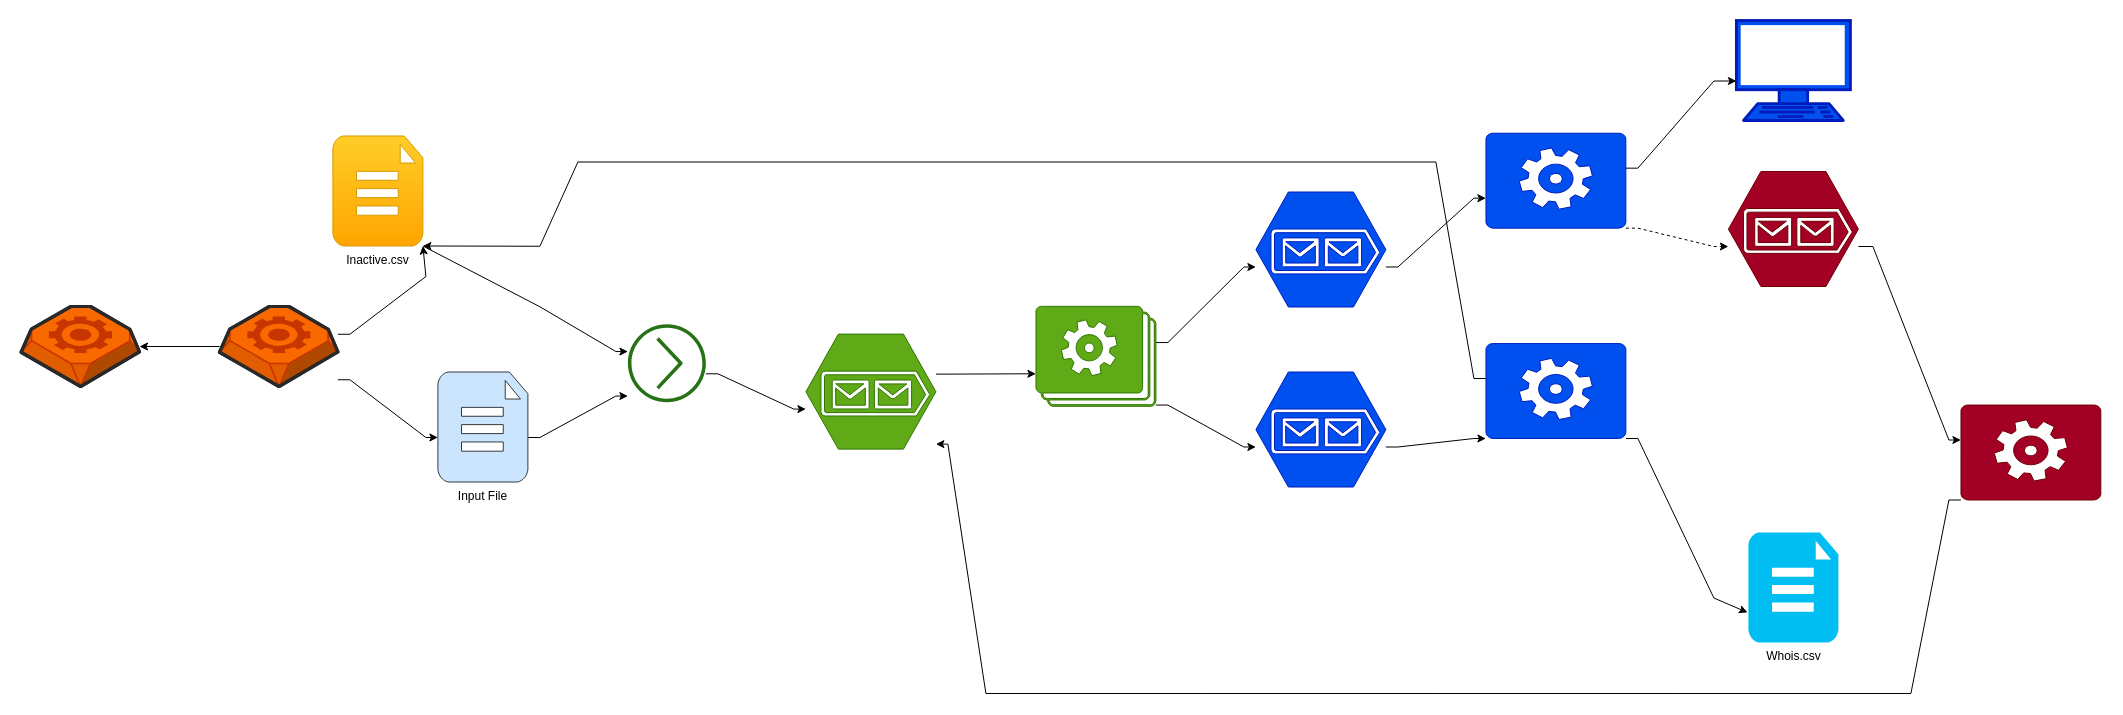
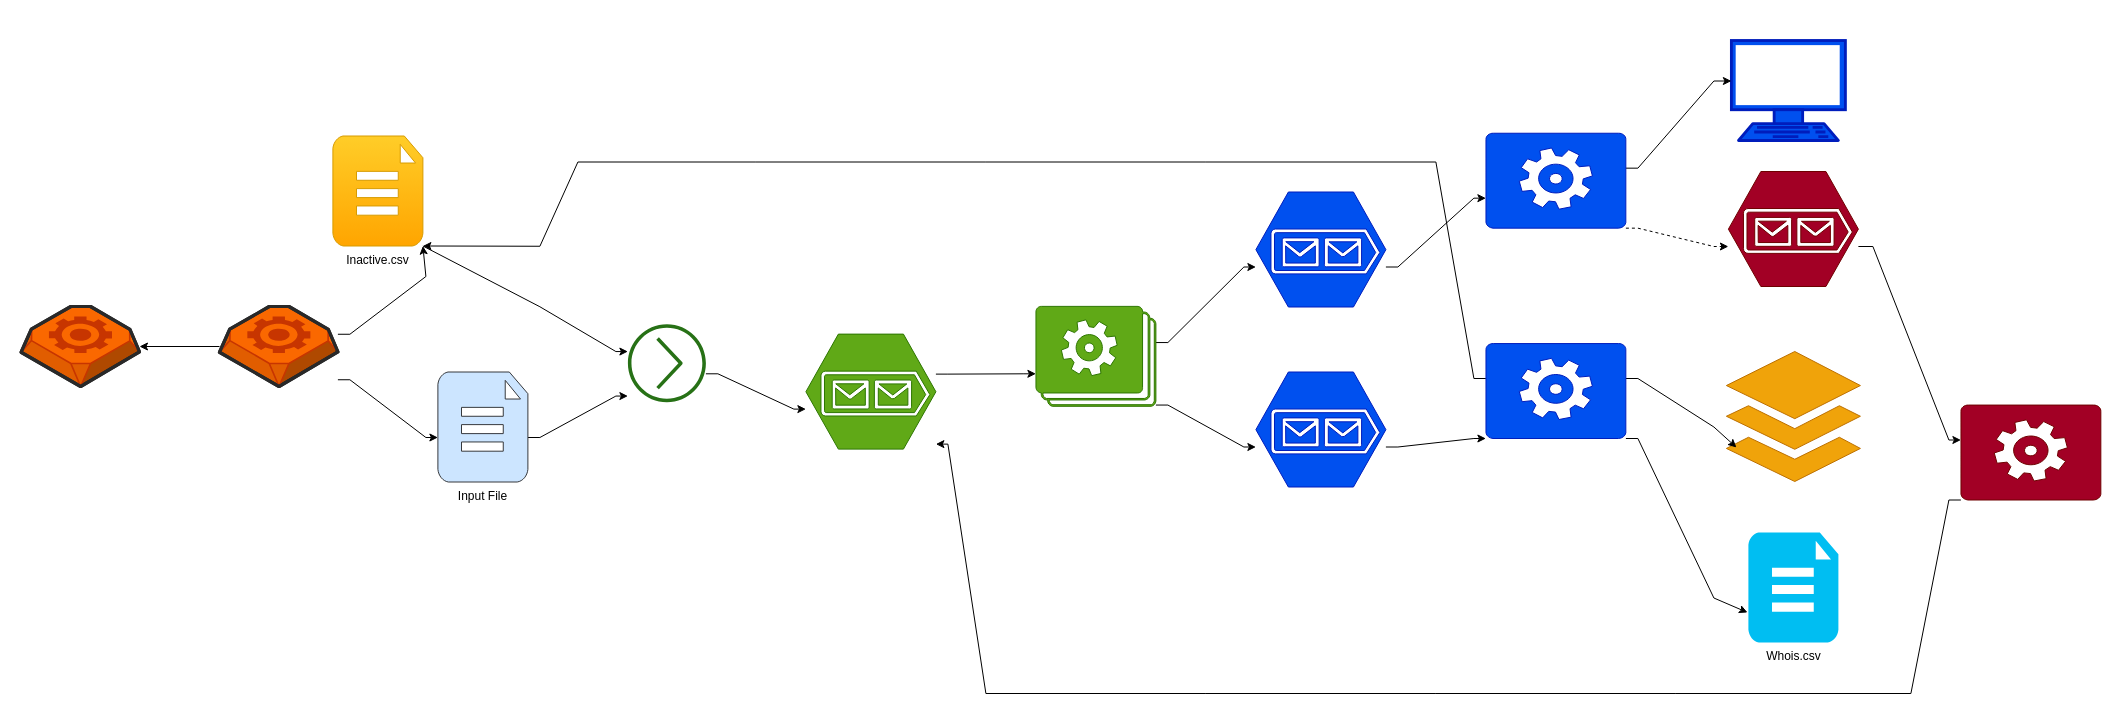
  <mxCell id="0" />
  <mxCell id="1" parent="0" />
  <mxCell id="2" value="" style="edgeStyle=orthogonalEdgeStyle;rounded=0;orthogonalLoop=1;jettySize=auto;html=1;noEdgeStyle=1;orthogonal=1;" parent="1" source="4" target="16" edge="1"><mxGeometry relative="1" as="geometry"><Array as="points"><mxPoint x="349.4" y="333.75" /><mxPoint x="425.4" y="276" /></Array></mxGeometry></mxCell>
  <mxCell id="3" value="" style="edgeStyle=orthogonalEdgeStyle;rounded=0;orthogonalLoop=1;jettySize=auto;html=1;" edge="1" parent="1" source="4" target="35"><mxGeometry relative="1" as="geometry" /></mxCell>
  <mxCell id="4" value="Main" style="verticalLabelPosition=bottom;html=1;verticalAlign=top;strokeWidth=1;align=center;outlineConnect=0;dashed=0;outlineConnect=0;shape=mxgraph.aws3d.worker;fillColor=#fa6800;strokeColor=#C73500;aspect=fixed;fontColor=#ffffff;" parent="1" vertex="1"><mxGeometry x="219" y="306" width="118.4" height="80" as="geometry" /></mxCell>
  <mxCell id="5" style="edgeStyle=orthogonalEdgeStyle;rounded=0;orthogonalLoop=1;jettySize=auto;html=1;noEdgeStyle=1;orthogonal=1;" parent="1" source="16" target="6" edge="1"><mxGeometry relative="1" as="geometry"><mxPoint x="639" y="470" as="targetPoint" /><mxPoint x="527.4" y="446" as="sourcePoint" /><Array as="points"><mxPoint x="539.4" y="306.25" /><mxPoint x="615.4" y="351.061" /></Array></mxGeometry></mxCell>
  <mxCell id="6" value="&lt;font color=&quot;#ffffff&quot;&gt;Read Line&lt;/font&gt;" style="outlineConnect=0;fontColor=#232F3E;gradientColor=none;fillColor=#277116;strokeColor=none;dashed=0;verticalLabelPosition=bottom;verticalAlign=top;align=center;html=1;fontSize=12;fontStyle=0;aspect=fixed;pointerEvents=1;shape=mxgraph.aws4.action;" parent="1" vertex="1"><mxGeometry x="627.4" y="323.811" width="78" height="78" as="geometry" /></mxCell>
  <mxCell id="7" style="edgeStyle=orthogonalEdgeStyle;rounded=0;orthogonalLoop=1;jettySize=auto;html=1;noEdgeStyle=1;orthogonal=1;" parent="1" source="8" target="6" edge="1"><mxGeometry relative="1" as="geometry"><mxPoint x="619" y="280" as="targetPoint" /><mxPoint x="525.4" y="285" as="sourcePoint" /><Array as="points"><mxPoint x="539.4" y="437" /><mxPoint x="615.4" y="395.561" /></Array></mxGeometry></mxCell>
  <mxCell id="8" value="Input File" style="verticalLabelPosition=bottom;html=1;verticalAlign=top;align=center;strokeColor=#36393d;fillColor=#cce5ff;shape=mxgraph.azure.file_2;pointerEvents=1;" parent="1" vertex="1"><mxGeometry x="437.4" y="371.5" width="90" height="110" as="geometry" /></mxCell>
  <mxCell id="9" style="edgeStyle=orthogonalEdgeStyle;rounded=0;orthogonalLoop=1;jettySize=auto;html=1;noEdgeStyle=1;orthogonal=1;" parent="1" source="4" target="8" edge="1"><mxGeometry relative="1" as="geometry"><mxPoint x="369" y="250" as="targetPoint" /><mxPoint x="337.4" y="365.5" as="sourcePoint" /><Array as="points"><mxPoint x="349.4" y="379.25" /><mxPoint x="425.4" y="437" /></Array></mxGeometry></mxCell>
  <mxCell id="10" style="edgeStyle=orthogonalEdgeStyle;rounded=0;orthogonalLoop=1;jettySize=auto;html=1;noEdgeStyle=1;orthogonal=1;" parent="1" source="6" target="21" edge="1"><mxGeometry relative="1" as="geometry"><mxPoint x="779" y="785.5" as="targetPoint" /><mxPoint x="705.4" y="785.5" as="sourcePoint" /><Array as="points"><mxPoint x="717.4" y="373.311" /><mxPoint x="793.4" y="408.612" /></Array></mxGeometry></mxCell>
  <mxCell id="11" style="edgeStyle=orthogonalEdgeStyle;rounded=0;orthogonalLoop=1;jettySize=auto;html=1;noEdgeStyle=1;orthogonal=1;" parent="1" source="13" target="24" edge="1"><mxGeometry relative="1" as="geometry"><Array as="points"><mxPoint x="1167.4" y="342.061" /><mxPoint x="1243.4" y="266.5" /></Array></mxGeometry></mxCell>
  <mxCell id="12" style="edgeStyle=orthogonalEdgeStyle;rounded=0;orthogonalLoop=1;jettySize=auto;html=1;noEdgeStyle=1;orthogonal=1;" parent="1" source="13" target="26" edge="1"><mxGeometry relative="1" as="geometry"><Array as="points"><mxPoint x="1167.4" y="404.561" /><mxPoint x="1243.4" y="446.5" /></Array></mxGeometry></mxCell>
  <mxCell id="13" value="Tester&lt;br&gt;Threads" style="verticalLabelPosition=bottom;html=1;verticalAlign=top;align=center;strokeColor=#2D7600;fillColor=#60a917;shape=mxgraph.azure.worker_roles;fontColor=#ffffff;" parent="1" vertex="1"><mxGeometry x="1035.4" y="305.811" width="120" height="100" as="geometry" /></mxCell>
  <mxCell id="14" style="edgeStyle=orthogonalEdgeStyle;rounded=0;orthogonalLoop=1;jettySize=auto;html=1;noEdgeStyle=1;orthogonal=1;" parent="1" source="21" target="13" edge="1"><mxGeometry relative="1" as="geometry"><mxPoint x="829" y="450" as="targetPoint" /><mxPoint x="870.4" y="591" as="sourcePoint" /><Array as="points"><mxPoint x="947.4" y="373.612" /><mxPoint x="1023.4" y="373.311" /></Array></mxGeometry></mxCell>
  <mxCell id="15" value="Miner&lt;br&gt;Queue" style="verticalLabelPosition=bottom;html=1;verticalAlign=top;align=center;strokeColor=#6F0000;fillColor=#a20025;shape=mxgraph.azure.storage_queue;fontColor=#ffffff;" parent="1" vertex="1"><mxGeometry x="1727.9" y="171" width="130" height="115" as="geometry" /></mxCell>
  <mxCell id="16" value="Inactive.csv" style="verticalLabelPosition=bottom;html=1;verticalAlign=top;align=center;strokeColor=#d79b00;fillColor=#ffcd28;shape=mxgraph.azure.file_2;pointerEvents=1;gradientColor=#ffa500;" parent="1" vertex="1"><mxGeometry x="332.4" y="135.5" width="90" height="110" as="geometry" /></mxCell>
  <mxCell id="17" value="Whois.csv" style="verticalLabelPosition=bottom;html=1;verticalAlign=top;align=center;strokeColor=none;fillColor=#00BEF2;shape=mxgraph.azure.file_2;pointerEvents=1;" parent="1" vertex="1"><mxGeometry x="1747.9" y="532" width="90" height="110" as="geometry" /></mxCell>
+ <mxCell id="18" value="output/input_file_name/..." style="html=1;aspect=fixed;strokeColor=#BD7000;shadow=0;align=center;verticalAlign=top;fillColor=#f0a30a;shape=mxgraph.gcp2.files;labelPosition=center;verticalLabelPosition=bottom;fontColor=#ffffff;" parent="1" vertex="1"><mxGeometry x="1725.89" y="351" width="134.02" height="130" as="geometry" /></mxCell>
  <mxCell id="19" value="Miner&lt;br&gt;Thread" style="verticalLabelPosition=bottom;html=1;verticalAlign=top;align=center;strokeColor=#6F0000;fillColor=#a20025;shape=mxgraph.azure.worker_role;fontColor=#ffffff;" parent="1" vertex="1"><mxGeometry x="1960.4" y="404.5" width="140" height="95" as="geometry" /></mxCell>
  <mxCell id="20" style="edgeStyle=orthogonalEdgeStyle;rounded=0;orthogonalLoop=1;jettySize=auto;html=1;noEdgeStyle=1;orthogonal=1;" parent="1" source="15" target="19" edge="1"><mxGeometry relative="1" as="geometry"><mxPoint x="1649" y="180" as="targetPoint" /><mxPoint x="1727.9" y="157.5" as="sourcePoint" /><Array as="points"><mxPoint x="1872.4" y="246" /><mxPoint x="1948.4" y="439.5" /></Array></mxGeometry></mxCell>
  <mxCell id="21" value="Tester&lt;br&gt;Queue" style="verticalLabelPosition=bottom;html=1;verticalAlign=top;align=center;strokeColor=#2D7600;fillColor=#60a917;shape=mxgraph.azure.storage_queue;fontColor=#ffffff;" parent="1" vertex="1"><mxGeometry x="805.4" y="333.612" width="130" height="115" as="geometry" /></mxCell>
  <mxCell id="22" style="edgeStyle=orthogonalEdgeStyle;rounded=0;orthogonalLoop=1;jettySize=auto;html=1;noEdgeStyle=1;orthogonal=1;" parent="1" source="19" target="21" edge="1"><mxGeometry relative="1" as="geometry"><mxPoint x="819" y="100" as="targetPoint" /><mxPoint x="1539" y="157.5" as="sourcePoint" /><Array as="points"><mxPoint x="1948.4" y="499.5" /><mxPoint x="1910.4" y="693" /><mxPoint x="1675.4" y="693" /><mxPoint x="1675.4" y="693" /><mxPoint x="1435.4" y="693" /><mxPoint x="1435.4" y="693" /><mxPoint x="1205.4" y="693" /><mxPoint x="1205.4" y="693" /><mxPoint x="985.4" y="693" /><mxPoint x="947.4" y="443.612" /></Array></mxGeometry></mxCell>
  <mxCell id="23" style="edgeStyle=orthogonalEdgeStyle;rounded=0;orthogonalLoop=1;jettySize=auto;html=1;noEdgeStyle=1;orthogonal=1;" parent="1" source="24" target="30" edge="1"><mxGeometry relative="1" as="geometry"><Array as="points"><mxPoint x="1397.4" y="266.5" /><mxPoint x="1473.4" y="197.667" /></Array></mxGeometry></mxCell>
  <mxCell id="24" value="Stdout Producer&lt;br&gt;Queue" style="verticalLabelPosition=bottom;html=1;verticalAlign=top;align=center;strokeColor=#001DBC;fillColor=#0050ef;shape=mxgraph.azure.storage_queue;fontColor=#ffffff;" parent="1" vertex="1"><mxGeometry x="1255.4" y="191.5" width="130" height="115" as="geometry" /></mxCell>
  <mxCell id="25" style="edgeStyle=orthogonalEdgeStyle;rounded=0;orthogonalLoop=1;jettySize=auto;html=1;noEdgeStyle=1;orthogonal=1;" parent="1" source="26" target="34" edge="1"><mxGeometry relative="1" as="geometry"><Array as="points"><mxPoint x="1397.4" y="446.5" /><mxPoint x="1473.4" y="438" /></Array></mxGeometry></mxCell>
  <mxCell id="26" value="Dataset Producer&lt;br&gt;Queue" style="verticalLabelPosition=bottom;html=1;verticalAlign=top;align=center;strokeColor=#001DBC;fillColor=#0050ef;shape=mxgraph.azure.storage_queue;fontColor=#ffffff;" parent="1" vertex="1"><mxGeometry x="1255.4" y="371.5" width="130" height="115" as="geometry" /></mxCell>
- <mxCell id="27" value="&lt;font color=&quot;#ffffff&quot;&gt;Terminal&lt;/font&gt;" style="fontColor=#ffffff;verticalAlign=top;verticalLabelPosition=bottom;labelPosition=center;align=center;html=1;outlineConnect=0;fillColor=#0050ef;strokeColor=#001DBC;gradientDirection=north;strokeWidth=2;shape=mxgraph.networks.terminal;" parent="1" vertex="1"><mxGeometry x="1735.9" width="114" height="100" as="geometry" y="20" /></mxCell>
+ <mxCell id="27" value="&lt;font color=&quot;#ffffff&quot;&gt;Terminal&lt;/font&gt;" style="fontColor=#ffffff;verticalAlign=top;verticalLabelPosition=bottom;labelPosition=center;align=center;html=1;outlineConnect=0;fillColor=#0050ef;strokeColor=#001DBC;gradientDirection=north;strokeWidth=2;shape=mxgraph.networks.terminal;" parent="1" vertex="1"><mxGeometry x="1730.9" y="40" width="114" height="100" as="geometry" /></mxCell>
  <mxCell id="28" style="edgeStyle=orthogonalEdgeStyle;rounded=0;orthogonalLoop=1;jettySize=auto;html=1;noEdgeStyle=1;orthogonal=1;" parent="1" source="30" target="27" edge="1"><mxGeometry relative="1" as="geometry"><Array as="points"><mxPoint x="1637.4" y="167.667" /><mxPoint x="1713.4" y="80.5" /></Array></mxGeometry></mxCell>
  <mxCell id="29" style="edgeStyle=orthogonalEdgeStyle;rounded=0;orthogonalLoop=1;jettySize=auto;html=1;noEdgeStyle=1;orthogonal=1;dashed=1;" parent="1" source="30" target="15" edge="1"><mxGeometry relative="1" as="geometry"><Array as="points"><mxPoint x="1637.4" y="227.667" /><mxPoint x="1713.4" y="246" /></Array></mxGeometry></mxCell>
  <mxCell id="30" value="Stdout Producer&lt;br&gt;Thread" style="verticalLabelPosition=bottom;html=1;verticalAlign=top;align=center;strokeColor=#001DBC;fillColor=#0050ef;shape=mxgraph.azure.worker_role;fontColor=#ffffff;" parent="1" vertex="1"><mxGeometry x="1485.4" y="132.667" width="140" height="95" as="geometry" /></mxCell>
+ <mxCell id="31" style="edgeStyle=orthogonalEdgeStyle;rounded=0;orthogonalLoop=1;jettySize=auto;html=1;entryX=0.075;entryY=0.738;entryDx=0;entryDy=0;entryPerimeter=0;noEdgeStyle=1;orthogonal=1;" parent="1" source="34" target="18" edge="1"><mxGeometry relative="1" as="geometry"><Array as="points"><mxPoint x="1637.4" y="378" /><mxPoint x="1713.4" y="426.5" /></Array></mxGeometry></mxCell>
  <mxCell id="32" style="edgeStyle=orthogonalEdgeStyle;rounded=0;orthogonalLoop=1;jettySize=auto;html=1;entryX=-0.01;entryY=0.727;entryDx=0;entryDy=0;entryPerimeter=0;noEdgeStyle=1;orthogonal=1;" parent="1" source="34" target="17" edge="1"><mxGeometry relative="1" as="geometry"><Array as="points"><mxPoint x="1637.4" y="438" /><mxPoint x="1713.4" y="597.5" /></Array></mxGeometry></mxCell>
  <mxCell id="33" style="edgeStyle=orthogonalEdgeStyle;rounded=0;orthogonalLoop=1;jettySize=auto;html=1;noEdgeStyle=1;orthogonal=1;" parent="1" source="34" target="16" edge="1"><mxGeometry relative="1" as="geometry"><Array as="points"><mxPoint x="1473.4" y="378" /><mxPoint x="1435.4" y="161.5" /><mxPoint x="1205.4" y="161.5" /><mxPoint x="1205.4" y="161.5" /><mxPoint x="985.4" y="161.5" /><mxPoint x="985.4" y="161.5" /><mxPoint x="755.4" y="161.5" /><mxPoint x="755.4" y="161.5" /><mxPoint x="577.4" y="161.5" /><mxPoint x="539.4" y="245.75" /></Array></mxGeometry></mxCell>
  <mxCell id="34" value="Dataset Producer&lt;br&gt;Thread" style="verticalLabelPosition=bottom;html=1;verticalAlign=top;align=center;strokeColor=#001DBC;fillColor=#0050ef;shape=mxgraph.azure.worker_role;fontColor=#ffffff;" parent="1" vertex="1"><mxGeometry x="1485.4" y="343" width="140" height="95" as="geometry" /></mxCell>
  <mxCell id="35" value="Main" style="verticalLabelPosition=bottom;html=1;verticalAlign=top;strokeWidth=1;align=center;outlineConnect=0;dashed=0;outlineConnect=0;shape=mxgraph.aws3d.worker;fillColor=#fa6800;strokeColor=#C73500;aspect=fixed;fontColor=#ffffff;" vertex="1" parent="1"><mxGeometry x="20.6" y="306" width="118.4" height="80" as="geometry" /></mxCell>
